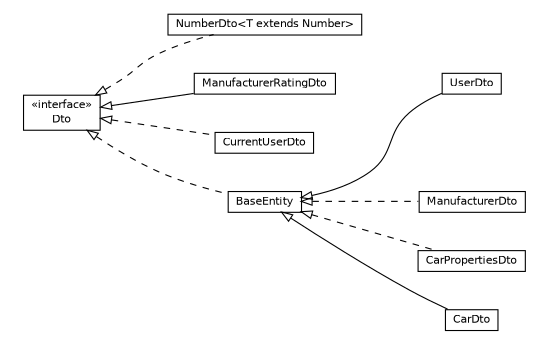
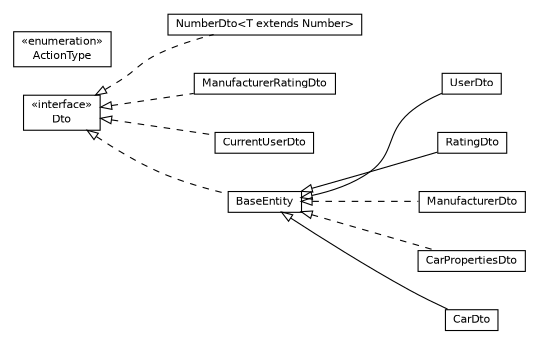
  digraph {
    nodesep=0.25
    rankdir=LR
    ranksep=0.5
    node [fontcolor=black fontname=Helvetica fontsize=10.0 shape=plaintext]
    edge [arrowtail=empty dir=back fontname=Helvetica fontsize=10 headport=p labelfontname=Helvetica labelfontsize=10 style=dashed tailport=p]
    n1 [label=<<table title="com.gwtplatform.carstore.shared.dto.UserDto" border="0" cellborder="1" cellspacing="0" cellpadding="2" port="p" href="./UserDto.html"> 		<tr><td><table border="0" cellspacing="0" cellpadding="1"> <tr><td align="center" balign="center"> UserDto </td></tr> 		</table></td></tr> 		</table>>]
+   n2 [label=<<table title="com.gwtplatform.carstore.shared.dto.RatingDto" border="0" cellborder="1" cellspacing="0" cellpadding="2" port="p" href="./RatingDto.html"> 		<tr><td><table border="0" cellspacing="0" cellpadding="1"> <tr><td align="center" balign="center"> RatingDto </td></tr> 		</table></td></tr> 		</table>>]
    n3 [label=<<table title="com.gwtplatform.carstore.shared.dto.NumberDto" border="0" cellborder="1" cellspacing="0" cellpadding="2" port="p" href="./NumberDto.html"> 		<tr><td><table border="0" cellspacing="0" cellpadding="1"> <tr><td align="center" balign="center"> NumberDto&lt;T extends Number&gt; </td></tr> 		</table></td></tr> 		</table>>]
    n4 [label=<<table title="com.gwtplatform.carstore.shared.dto.ManufacturerRatingDto" border="0" cellborder="1" cellspacing="0" cellpadding="2" port="p" href="./ManufacturerRatingDto.html"> 		<tr><td><table border="0" cellspacing="0" cellpadding="1"> <tr><td align="center" balign="center"> ManufacturerRatingDto </td></tr> 		</table></td></tr> 		</table>>]
    n5 [label=<<table title="com.gwtplatform.carstore.shared.dto.ManufacturerDto" border="0" cellborder="1" cellspacing="0" cellpadding="2" port="p" href="./ManufacturerDto.html"> 		<tr><td><table border="0" cellspacing="0" cellpadding="1"> <tr><td align="center" balign="center"> ManufacturerDto </td></tr> 		</table></td></tr> 		</table>>]
    n6 [label=<<table title="com.gwtplatform.carstore.shared.dto.Dto" border="0" cellborder="1" cellspacing="0" cellpadding="2" port="p" href="./Dto.html"> 		<tr><td><table border="0" cellspacing="0" cellpadding="1"> <tr><td align="center" balign="center"> &#171;interface&#187; </td></tr> <tr><td align="center" balign="center"> Dto </td></tr> 		</table></td></tr> 		</table>>]
    n7 [label=<<table title="com.gwtplatform.carstore.shared.dto.CurrentUserDto" border="0" cellborder="1" cellspacing="0" cellpadding="2" port="p" href="./CurrentUserDto.html"> 		<tr><td><table border="0" cellspacing="0" cellpadding="1"> <tr><td align="center" balign="center"> CurrentUserDto </td></tr> 		</table></td></tr> 		</table>>]
    n8 [label=<<table title="com.gwtplatform.carstore.shared.dto.BaseEntity" border="0" cellborder="1" cellspacing="0" cellpadding="2" port="p" href="./BaseEntity.html"> 		<tr><td><table border="0" cellspacing="0" cellpadding="1"> <tr><td align="center" balign="center"> BaseEntity </td></tr> 		</table></td></tr> 		</table>>]
    n9 [label=<<table title="com.gwtplatform.carstore.shared.dto.CarPropertiesDto" border="0" cellborder="1" cellspacing="0" cellpadding="2" port="p" href="./CarPropertiesDto.html"> 		<tr><td><table border="0" cellspacing="0" cellpadding="1"> <tr><td align="center" balign="center"> CarPropertiesDto </td></tr> 		</table></td></tr> 		</table>>]
    n10 [label=<<table title="com.gwtplatform.carstore.shared.dto.CarDto" border="0" cellborder="1" cellspacing="0" cellpadding="2" port="p" href="./CarDto.html"> 		<tr><td><table border="0" cellspacing="0" cellpadding="1"> <tr><td align="center" balign="center"> CarDto </td></tr> 		</table></td></tr> 		</table>>]
+   n11 [label=<<table title="com.gwtplatform.carstore.shared.dto.ActionType" border="0" cellborder="1" cellspacing="0" cellpadding="2" port="p" href="./ActionType.html"> 		<tr><td><table border="0" cellspacing="0" cellpadding="1"> <tr><td align="center" balign="center"> &#171;enumeration&#187; </td></tr> <tr><td align="center" balign="center"> ActionType </td></tr> 		</table></td></tr> 		</table>>]
    n6 -> n3
-   n6 -> n4 [style=solid]
+   n6 -> n4
    n6 -> n7
    n6 -> n8
    n8 -> n1 [style=""]
+   n8 -> n2 [style=""]
    n8 -> n5
    n8 -> n9
    n8 -> n10 [style=""]
  }
